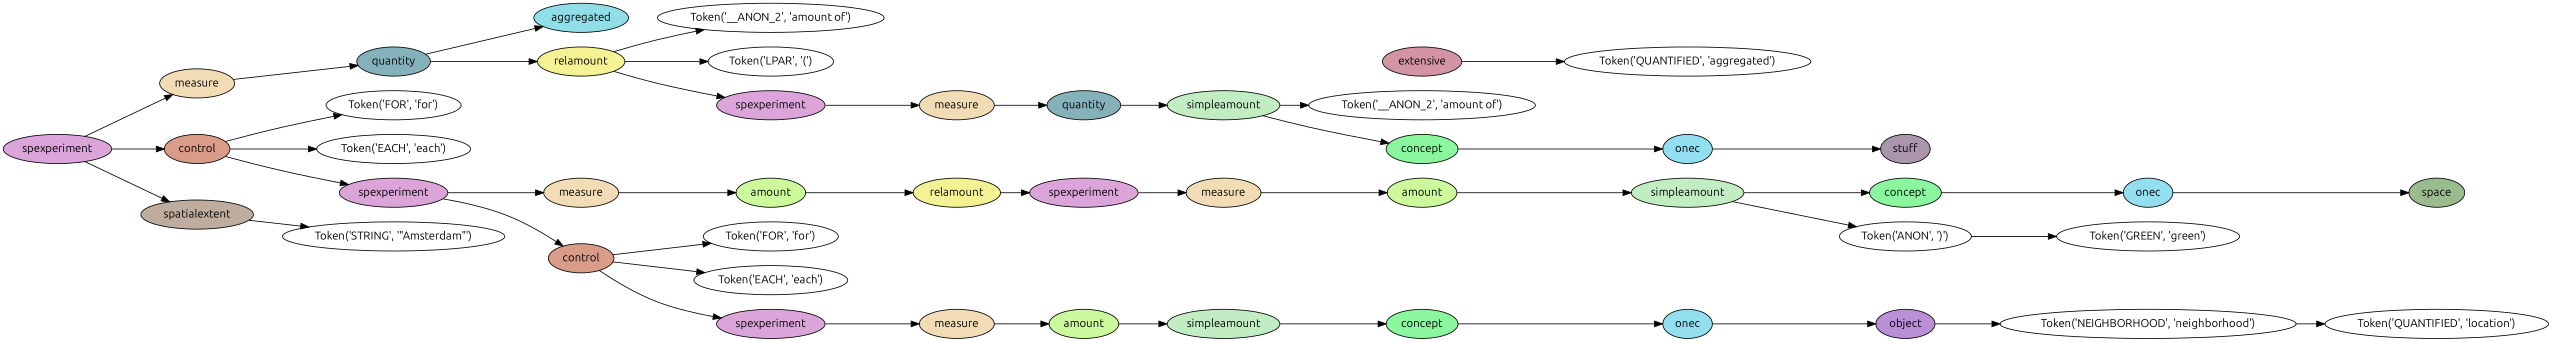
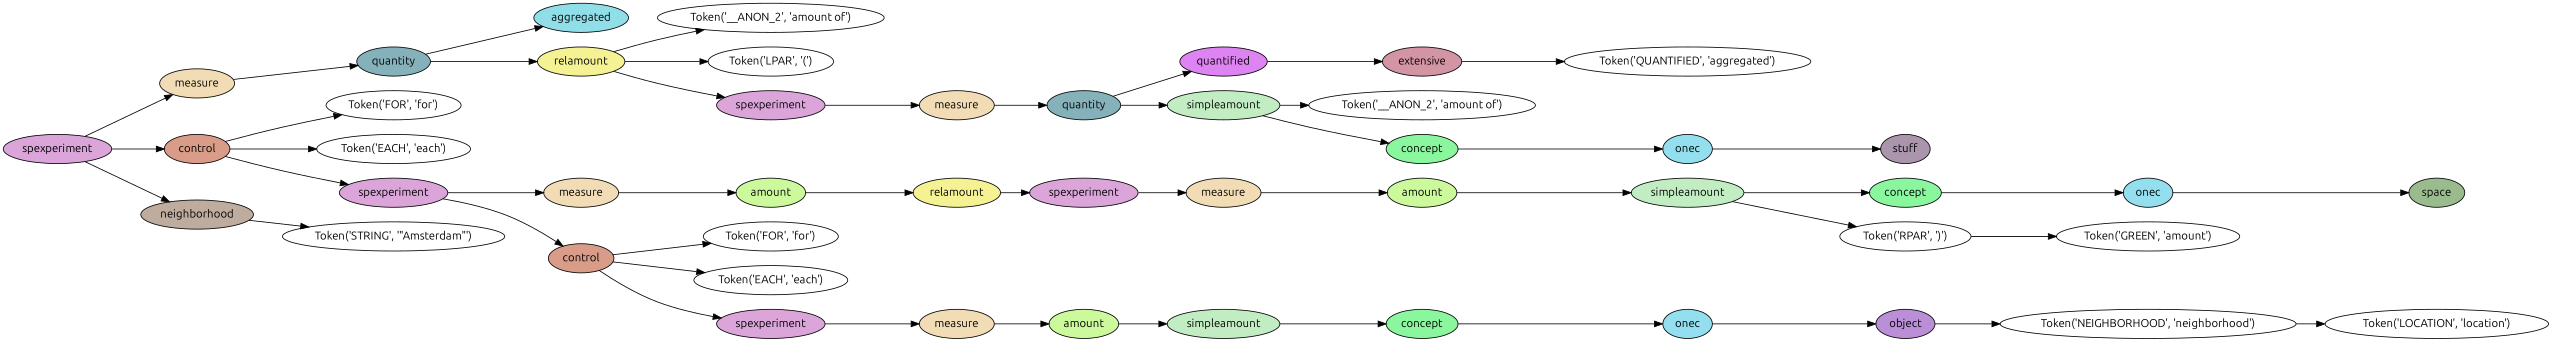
  digraph {
    fontname=Ubuntu
    rankdir=LR
    node [fontname=Ubuntu style=filled]
    edge [fontname=Ubuntu]
    n1 [fillcolor="#8fdee8" label=aggregated]
    n2 [label="Token('__ANON_2', 'amount of')" style=""]
    n3 [label="Token('LPAR', '(')" style=""]
    n4 [label="Token('QUANTIFIED', 'aggregated')" style=""]
    n5 [fillcolor="#d394a4" label=extensive]
+   n6 [fillcolor="#de83f2" label=quantified]
    n7 [label="Token('__ANON_2', 'amount of')" style=""]
-   n8 [label="Token('GREEN', 'green')" style=""]
+   n8 [label="Token('GREEN', 'amount')" style=""]
    n9 [fillcolor="#aa95ad" label=stuff]
    n10 [fillcolor="#93deef" label=onec]
    n11 [fillcolor="#8af79f" label=concept]
    n12 [fillcolor="#c2edc3" label=simpleamount]
    n13 [fillcolor="#85b1bb" label=quantity]
    n14 [fillcolor="#f1dcb5" label=measure]
    n15 [fillcolor="#dba5da" label=spexperiment]
    n16 [fillcolor="#f4f293" label=relamount]
    n17 [fillcolor="#85b1bb" label=quantity]
    n18 [fillcolor="#f1dcb5" label=measure]
    n19 [label="Token('FOR', 'for')" style=""]
    n20 [label="Token('EACH', 'each')" style=""]
-   n21 [label="Token('QUANTIFIED', 'location')" style=""]
+   n21 [label="Token('LOCATION', 'location')" style=""]
    n22 [fillcolor="#9abb8e" label=space]
    n23 [fillcolor="#93deef" label=onec]
    n24 [fillcolor="#8af79f" label=concept]
-   n25 [label="Token('ANON', ')')" style=""]
+   n25 [label="Token('RPAR', ')')" style=""]
    n26 [fillcolor="#c2edc3" label=simpleamount]
    n27 [fillcolor="#cbf99b" label=amount]
    n28 [fillcolor="#f1dcb5" label=measure]
    n29 [fillcolor="#dba5da" label=spexperiment]
    n30 [fillcolor="#f4f293" label=relamount]
    n31 [fillcolor="#cbf99b" label=amount]
    n32 [fillcolor="#f1dcb5" label=measure]
    n33 [label="Token('FOR', 'for')" style=""]
    n34 [label="Token('EACH', 'each')" style=""]
    n35 [label="Token('NEIGHBORHOOD', 'neighborhood')" style=""]
    n36 [fillcolor="#ba8fd7" label=object]
    n37 [fillcolor="#93deef" label=onec]
    n38 [fillcolor="#8af79f" label=concept]
    n39 [fillcolor="#c2edc3" label=simpleamount]
    n40 [fillcolor="#cbf99b" label=amount]
    n41 [fillcolor="#f1dcb5" label=measure]
    n42 [fillcolor="#dba5da" label=spexperiment]
    n43 [fillcolor="#d99c89" label=control]
    n44 [fillcolor="#dba5da" label=spexperiment]
    n45 [fillcolor="#d99c89" label=control]
    n46 [label="Token('STRING', '\"Amsterdam\"')" style=""]
-   n47 [fillcolor="#bead9e" label=spatialextent]
+   n47 [fillcolor="#bead9e" label=neighborhood]
    n48 [fillcolor="#dba5da" label=spexperiment]
    n5 -> n4
+   n6 -> n5
    n10 -> n9
    n11 -> n10
    n12 -> n7
    n12 -> n11
+   n13 -> n6
    n13 -> n12
    n14 -> n13
    n15 -> n14
    n16 -> n2
    n16 -> n3
    n16 -> n15
    n17 -> n1
    n17 -> n16
    n18 -> n17
    n23 -> n22
    n24 -> n23
    n25 -> n8
    n26 -> n24
    n26 -> n25
    n27 -> n26
    n28 -> n27
    n29 -> n28
    n30 -> n29
    n31 -> n30
    n32 -> n31
    n35 -> n21
    n36 -> n35
    n37 -> n36
    n38 -> n37
    n39 -> n38
    n40 -> n39
    n41 -> n40
    n42 -> n41
    n43 -> n33
    n43 -> n34
    n43 -> n42
    n44 -> n32
    n44 -> n43
    n45 -> n19
    n45 -> n20
    n45 -> n44
    n47 -> n46
    n48 -> n18
    n48 -> n45
    n48 -> n47
  }
